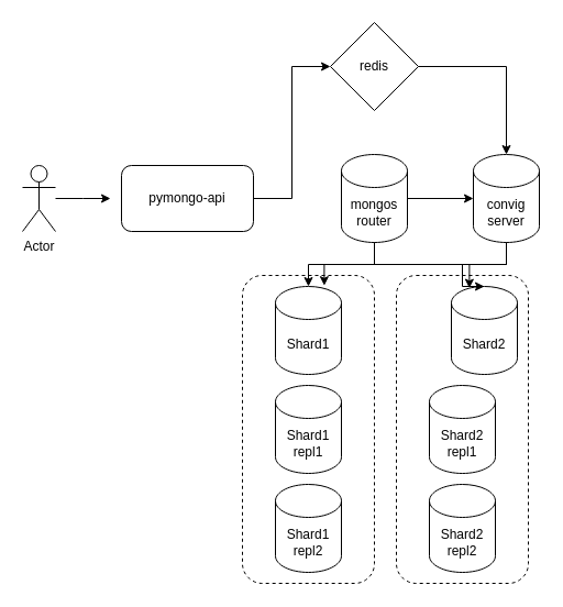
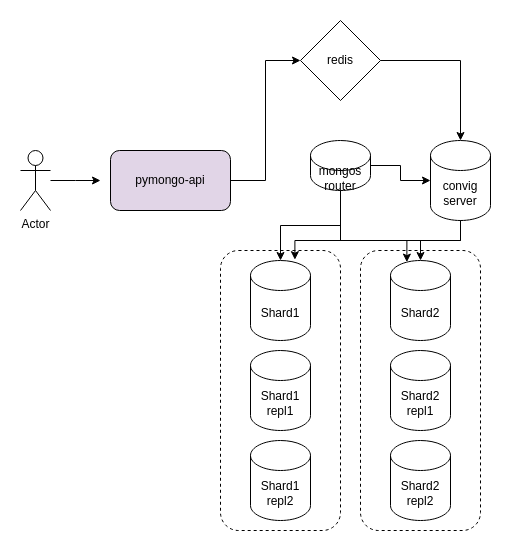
  <mxCell id="0" />
  <mxCell id="1" parent="0" />
  <mxCell id="2" value="" style="rounded=1;whiteSpace=wrap;html=1;dashed=1;" parent="1" vertex="1"><mxGeometry x="360" y="250" width="120" height="280" as="geometry" /></mxCell>
  <mxCell id="3" value="" style="rounded=1;whiteSpace=wrap;html=1;dashed=1;" parent="1" vertex="1"><mxGeometry x="220" y="250" width="120" height="280" as="geometry" /></mxCell>
- <mxCell id="4" value="mongos&lt;div&gt;router&lt;/div&gt;" style="shape=cylinder3;whiteSpace=wrap;html=1;boundedLbl=1;backgroundOutline=1;size=15;" parent="1" vertex="1"><mxGeometry x="310" y="140" width="60" height="80" as="geometry" /></mxCell>
+ <mxCell id="4" value="mongos&lt;div&gt;router&lt;/div&gt;" style="shape=cylinder3;whiteSpace=wrap;html=1;boundedLbl=1;backgroundOutline=1;size=15;" parent="1" vertex="1"><mxGeometry x="310" y="140" width="60" height="50" as="geometry" /></mxCell>
  <mxCell id="5" style="edgeStyle=orthogonalEdgeStyle;rounded=0;orthogonalLoop=1;jettySize=auto;html=1;entryX=0;entryY=0.5;entryDx=0;entryDy=0;" parent="1" source="6" target="19" edge="1"><mxGeometry relative="1" as="geometry" /></mxCell>
- <mxCell id="6" value="pymongo-api" style="rounded=1;whiteSpace=wrap;html=1;" parent="1" vertex="1"><mxGeometry x="110" y="150" width="120" height="60" as="geometry" /></mxCell>
+ <mxCell id="6" value="pymongo-api" style="rounded=1;whiteSpace=wrap;html=1;fillColor=#e1d5e7;" parent="1" vertex="1"><mxGeometry x="110" y="150" width="120" height="60" as="geometry" /></mxCell>
  <mxCell id="7" value="Shard1" style="shape=cylinder3;whiteSpace=wrap;html=1;boundedLbl=1;backgroundOutline=1;size=15;" parent="1" vertex="1"><mxGeometry x="250" y="260" width="60" height="80" as="geometry" /></mxCell>
- <mxCell id="8" value="Shard2" style="shape=cylinder3;whiteSpace=wrap;html=1;boundedLbl=1;backgroundOutline=1;size=15;" parent="1" vertex="1"><mxGeometry x="410" y="260" width="60" height="80" as="geometry" /></mxCell>
+ <mxCell id="8" value="Shard2" style="shape=cylinder3;whiteSpace=wrap;html=1;boundedLbl=1;backgroundOutline=1;size=15;" parent="1" vertex="1"><mxGeometry x="390" y="260" width="60" height="80" as="geometry" /></mxCell>
  <mxCell id="9" value="convig&lt;div&gt;server&lt;/div&gt;" style="shape=cylinder3;whiteSpace=wrap;html=1;boundedLbl=1;backgroundOutline=1;size=15;" parent="1" vertex="1"><mxGeometry x="430" y="140" width="60" height="80" as="geometry" /></mxCell>
  <mxCell id="10" style="edgeStyle=orthogonalEdgeStyle;rounded=0;orthogonalLoop=1;jettySize=auto;html=1;entryX=0;entryY=0.5;entryDx=0;entryDy=0;entryPerimeter=0;" parent="1" source="4" target="9" edge="1"><mxGeometry relative="1" as="geometry" /></mxCell>
  <mxCell id="11" style="edgeStyle=orthogonalEdgeStyle;rounded=0;orthogonalLoop=1;jettySize=auto;html=1;entryX=0.5;entryY=0;entryDx=0;entryDy=0;entryPerimeter=0;" parent="1" source="4" target="7" edge="1"><mxGeometry relative="1" as="geometry" /></mxCell>
  <mxCell id="12" style="edgeStyle=orthogonalEdgeStyle;rounded=0;orthogonalLoop=1;jettySize=auto;html=1;entryX=0.5;entryY=0;entryDx=0;entryDy=0;entryPerimeter=0;" parent="1" source="4" target="8" edge="1"><mxGeometry relative="1" as="geometry"><Array as="points"><mxPoint x="340" y="240" /><mxPoint x="420" y="240" /></Array></mxGeometry></mxCell>
  <mxCell id="13" value="Shard1&lt;div&gt;repl1&lt;/div&gt;" style="shape=cylinder3;whiteSpace=wrap;html=1;boundedLbl=1;backgroundOutline=1;size=15;" parent="1" vertex="1"><mxGeometry x="250" y="350" width="60" height="80" as="geometry" /></mxCell>
  <mxCell id="14" value="Shard1&lt;div&gt;repl2&lt;/div&gt;" style="shape=cylinder3;whiteSpace=wrap;html=1;boundedLbl=1;backgroundOutline=1;size=15;" parent="1" vertex="1"><mxGeometry x="250" y="440" width="60" height="80" as="geometry" /></mxCell>
  <mxCell id="15" value="Shard2&lt;div&gt;repl1&lt;/div&gt;" style="shape=cylinder3;whiteSpace=wrap;html=1;boundedLbl=1;backgroundOutline=1;size=15;" parent="1" vertex="1"><mxGeometry x="390" y="350" width="60" height="80" as="geometry" /></mxCell>
  <mxCell id="16" value="Shard2&lt;div&gt;repl2&lt;/div&gt;" style="shape=cylinder3;whiteSpace=wrap;html=1;boundedLbl=1;backgroundOutline=1;size=15;" parent="1" vertex="1"><mxGeometry x="390" y="440" width="60" height="80" as="geometry" /></mxCell>
  <mxCell id="17" style="edgeStyle=orthogonalEdgeStyle;rounded=0;orthogonalLoop=1;jettySize=auto;html=1;entryX=0.74;entryY=-0.01;entryDx=0;entryDy=0;entryPerimeter=0;" parent="1" source="9" target="7" edge="1"><mxGeometry relative="1" as="geometry"><Array as="points"><mxPoint x="460" y="240" /><mxPoint x="294" y="240" /></Array></mxGeometry></mxCell>
  <mxCell id="18" style="edgeStyle=orthogonalEdgeStyle;rounded=0;orthogonalLoop=1;jettySize=auto;html=1;entryX=0.273;entryY=0.02;entryDx=0;entryDy=0;entryPerimeter=0;" parent="1" source="9" target="8" edge="1"><mxGeometry relative="1" as="geometry" /></mxCell>
  <mxCell id="19" value="redis" style="rhombus;whiteSpace=wrap;html=1;" parent="1" vertex="1"><mxGeometry x="300" y="20" width="80" height="80" as="geometry" /></mxCell>
  <mxCell id="20" style="edgeStyle=orthogonalEdgeStyle;rounded=0;orthogonalLoop=1;jettySize=auto;html=1;" parent="1" source="19" target="9" edge="1"><mxGeometry relative="1" as="geometry" /></mxCell>
  <mxCell id="21" style="edgeStyle=orthogonalEdgeStyle;rounded=0;orthogonalLoop=1;jettySize=auto;html=1;" edge="1" parent="1" source="22"><mxGeometry relative="1" as="geometry"><mxPoint x="100" y="180" as="targetPoint" /></mxGeometry></mxCell>
  <mxCell id="22" value="Actor" style="shape=umlActor;verticalLabelPosition=bottom;verticalAlign=top;html=1;outlineConnect=0;" vertex="1" parent="1"><mxGeometry x="20" y="150" width="30" height="60" as="geometry" /></mxCell>
